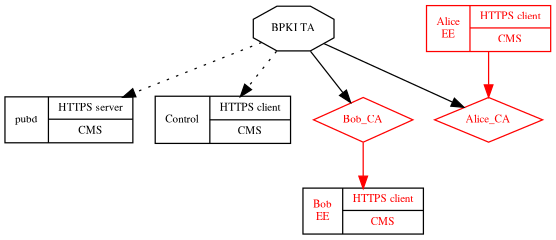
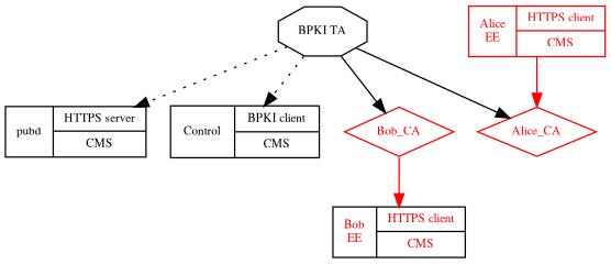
  digraph {
    splines=true
    node [color=black fontcolor=red fontname=Times fontsize=9 shape=record]
    edge [color=black style=solid]
    n1 [fontcolor=black label="BPKI TA" shape=octagon]
    n2 [fontcolor=black label="pubd|{HTTPS server|CMS}"]
-   n3 [fontcolor=black label="Control|{HTTPS client|CMS}"]
+   n3 [fontcolor=black label="Control|{BPKI client|CMS}"]
    Alice_CA [color=red shape=diamond]
    Bob_CA [color=red shape=diamond]
    n6 [label="Bob\nEE|{HTTPS client|CMS}"]
    n7 [color=red label="Alice\nEE|{HTTPS client|CMS}"]
    n1 -> n2 [style=dotted]
    n1 -> n3 [style=dotted]
    n1 -> Alice_CA
    n1 -> Bob_CA
    Bob_CA -> n6 [color=red]
    n7 -> Alice_CA [color=red]
  }
